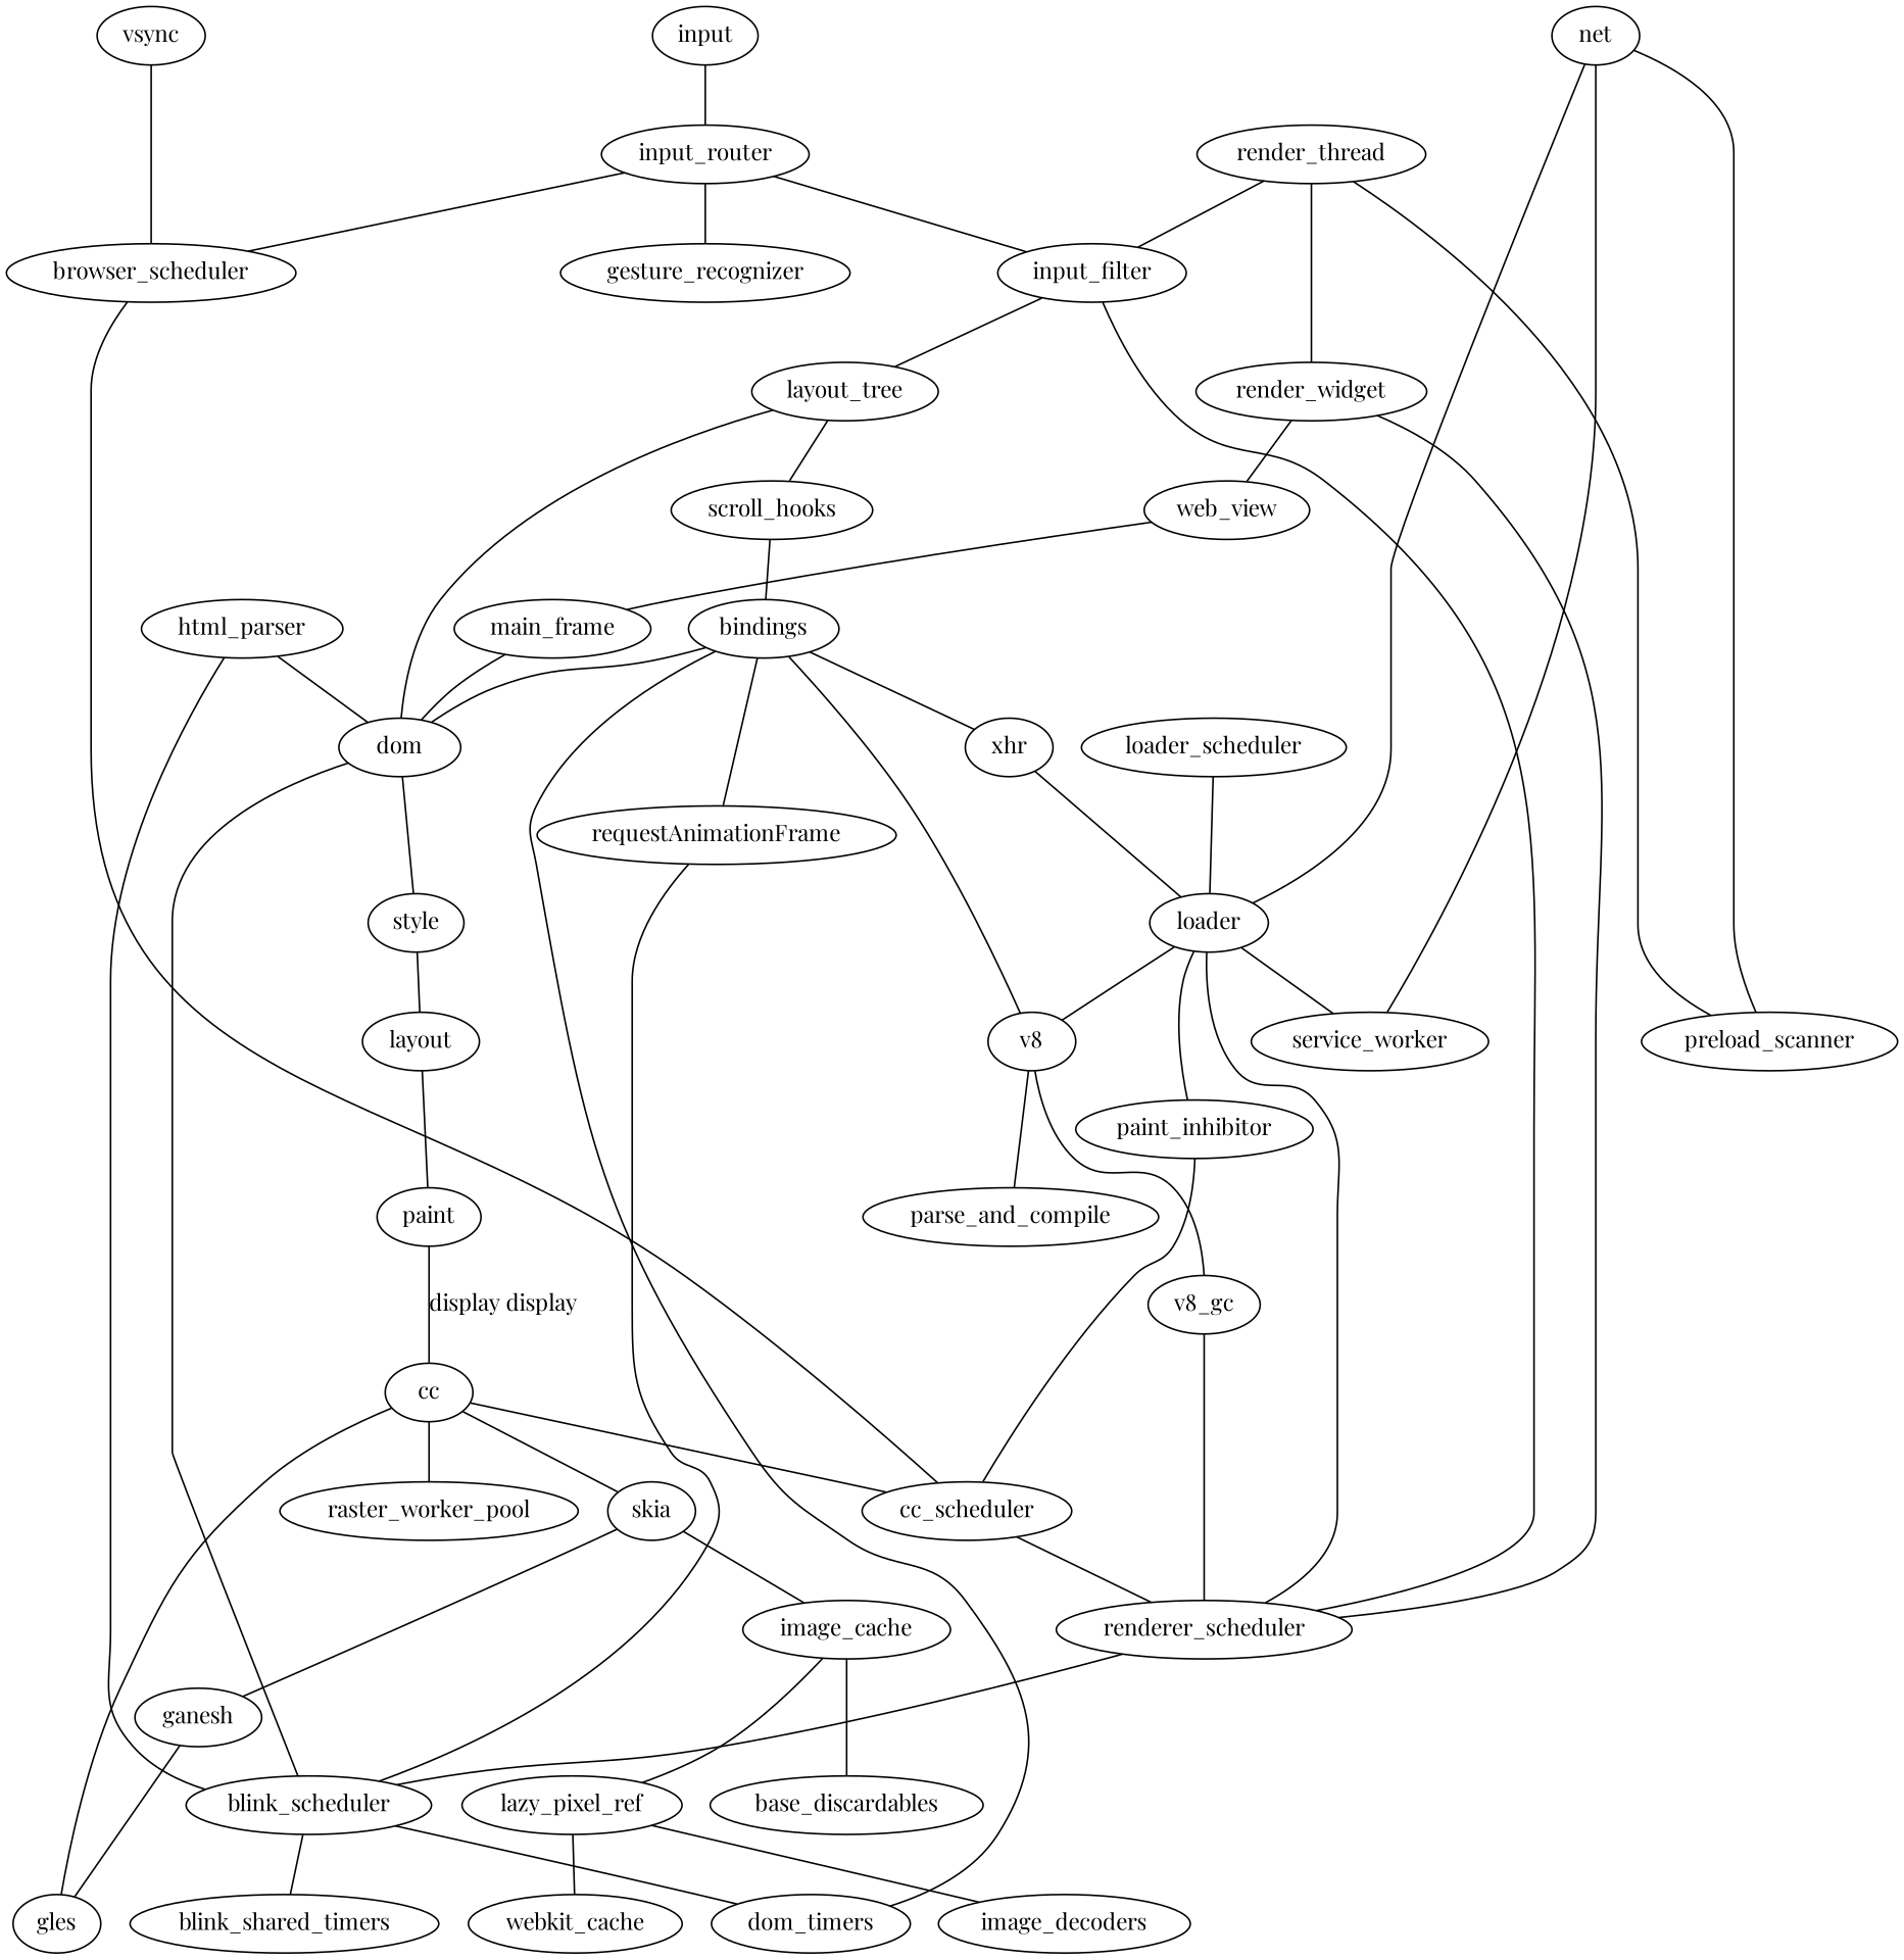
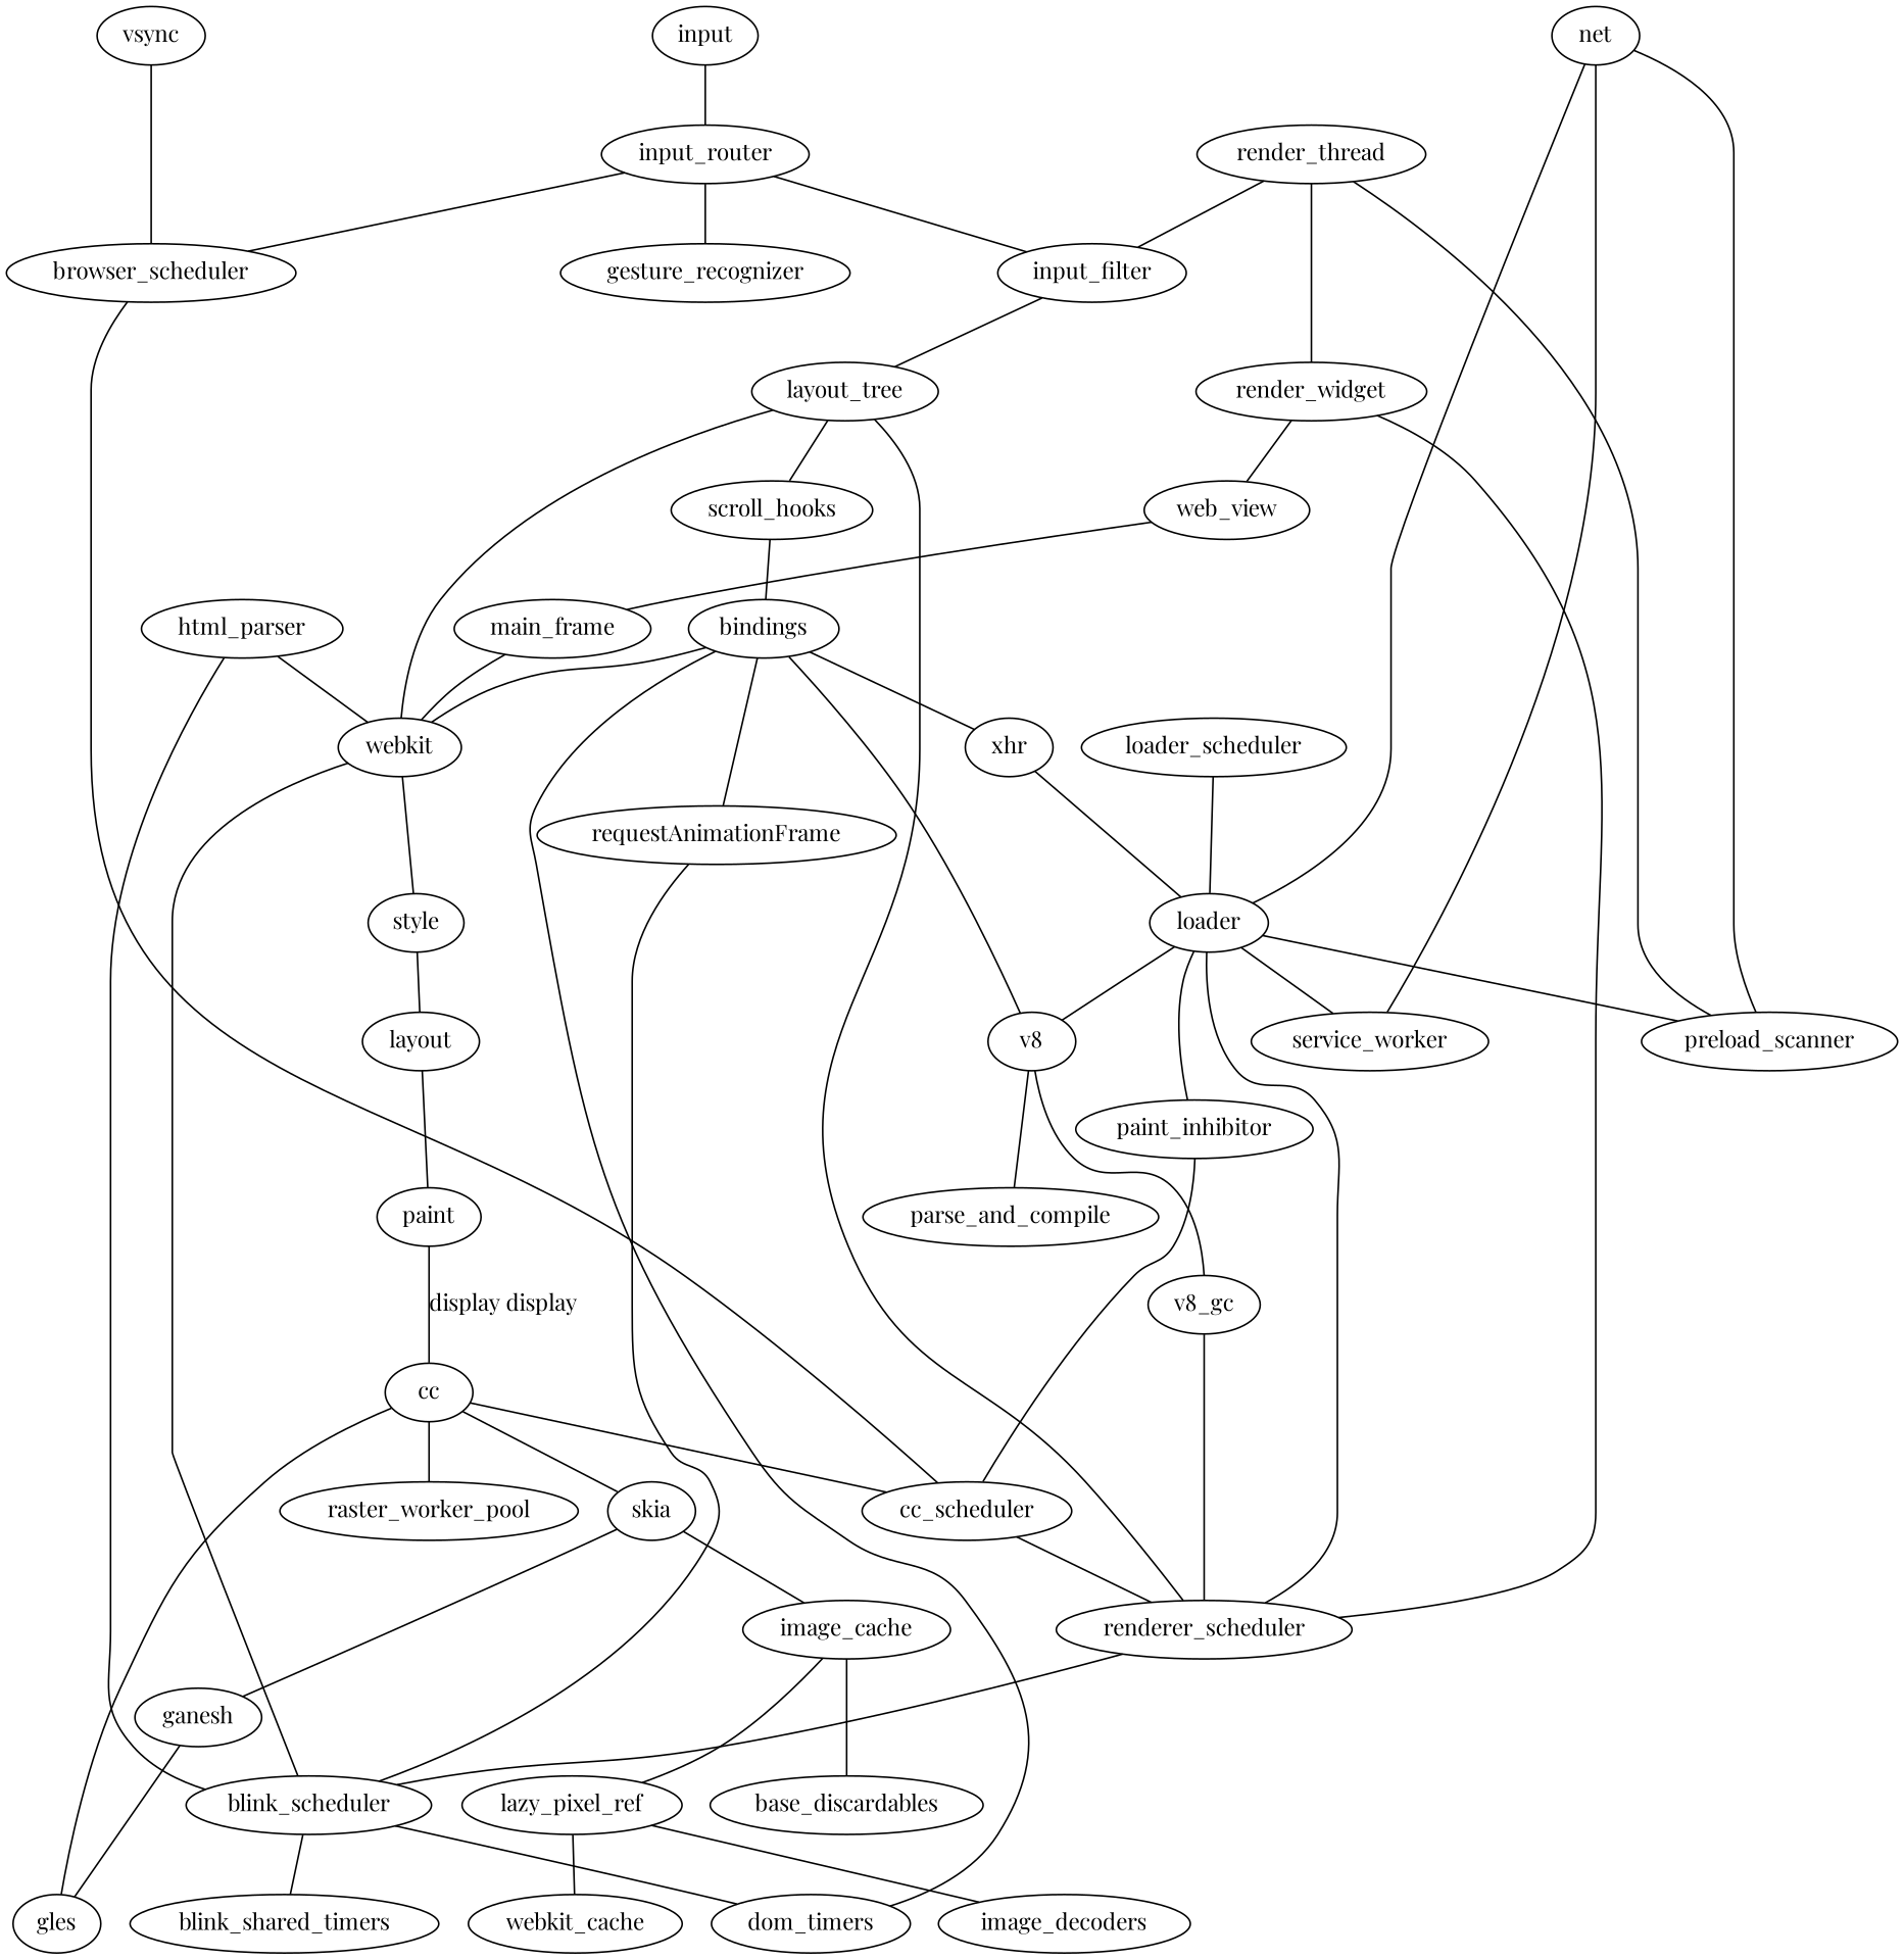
  graph {
    fontname="Playfair Display"
    node [fontname="Playfair Display"]
    edge [fontname="Playfair Display"]
    vsync
    input
    net
    gles
    browser_scheduler
    input_router
    cc_scheduler
    gesture_recognizer
    input_filter
    renderer_scheduler
    layout_tree
    blink_scheduler
-   dom
+   dom [label=webkit]
    scroll_hooks
    dom_timers
    blink_shared_timers
    style
    bindings
    layout
    requestAnimationFrame
    xhr
    loader
    cc
    skia
    raster_worker_pool
    ganesh
    image_cache
    lazy_pixel_ref
    base_discardables
    webkit_cache
    image_decoders
    v8
    v8_gc
    parse_and_compile
    paint
    html_parser
    preload_scanner
    paint_inhibitor
    service_worker
    render_thread
    render_widget
    web_view
    main_frame
    loader_scheduler
    subgraph sub_1 {
      rank=min
      vsync
      input
      net
    }
    subgraph sub_2 {
      rank=max
      gles
    }
    vsync -- browser_scheduler
    input -- input_router
    browser_scheduler -- cc_scheduler
    input_router -- browser_scheduler
    input_router -- gesture_recognizer
    input_router -- input_filter
    cc_scheduler -- renderer_scheduler
-   input_filter -- renderer_scheduler
+   layout_tree -- renderer_scheduler
    input_filter -- layout_tree
    renderer_scheduler -- blink_scheduler
    layout_tree -- dom
    layout_tree -- scroll_hooks
    blink_scheduler -- dom_timers
    blink_scheduler -- blink_shared_timers
    dom -- blink_scheduler
    dom -- style
    scroll_hooks -- bindings
    style -- layout
    bindings -- dom
    bindings -- dom_timers
    bindings -- requestAnimationFrame
    bindings -- xhr
    layout -- paint
    requestAnimationFrame -- blink_scheduler
    xhr -- loader
    loader -- net
    loader -- renderer_scheduler
    loader -- v8
+   loader -- preload_scanner
    loader -- paint_inhibitor
    loader -- service_worker
    cc -- gles
    cc -- cc_scheduler
    cc -- skia
    cc -- raster_worker_pool
    skia -- ganesh
    skia -- image_cache
    ganesh -- gles
    image_cache -- lazy_pixel_ref
    image_cache -- base_discardables
    lazy_pixel_ref -- webkit_cache
    lazy_pixel_ref -- image_decoders
    v8 -- bindings
    v8 -- v8_gc
    v8 -- parse_and_compile
    v8_gc -- renderer_scheduler
    paint -- cc [label="display display"]
    html_parser -- blink_scheduler
    html_parser -- dom
    preload_scanner -- net
    paint_inhibitor -- cc_scheduler
    service_worker -- net
    render_thread -- input_filter
    render_thread -- preload_scanner
    render_thread -- render_widget
    render_widget -- renderer_scheduler
    render_widget -- web_view
    web_view -- main_frame
    main_frame -- dom
    loader_scheduler -- loader
  }
